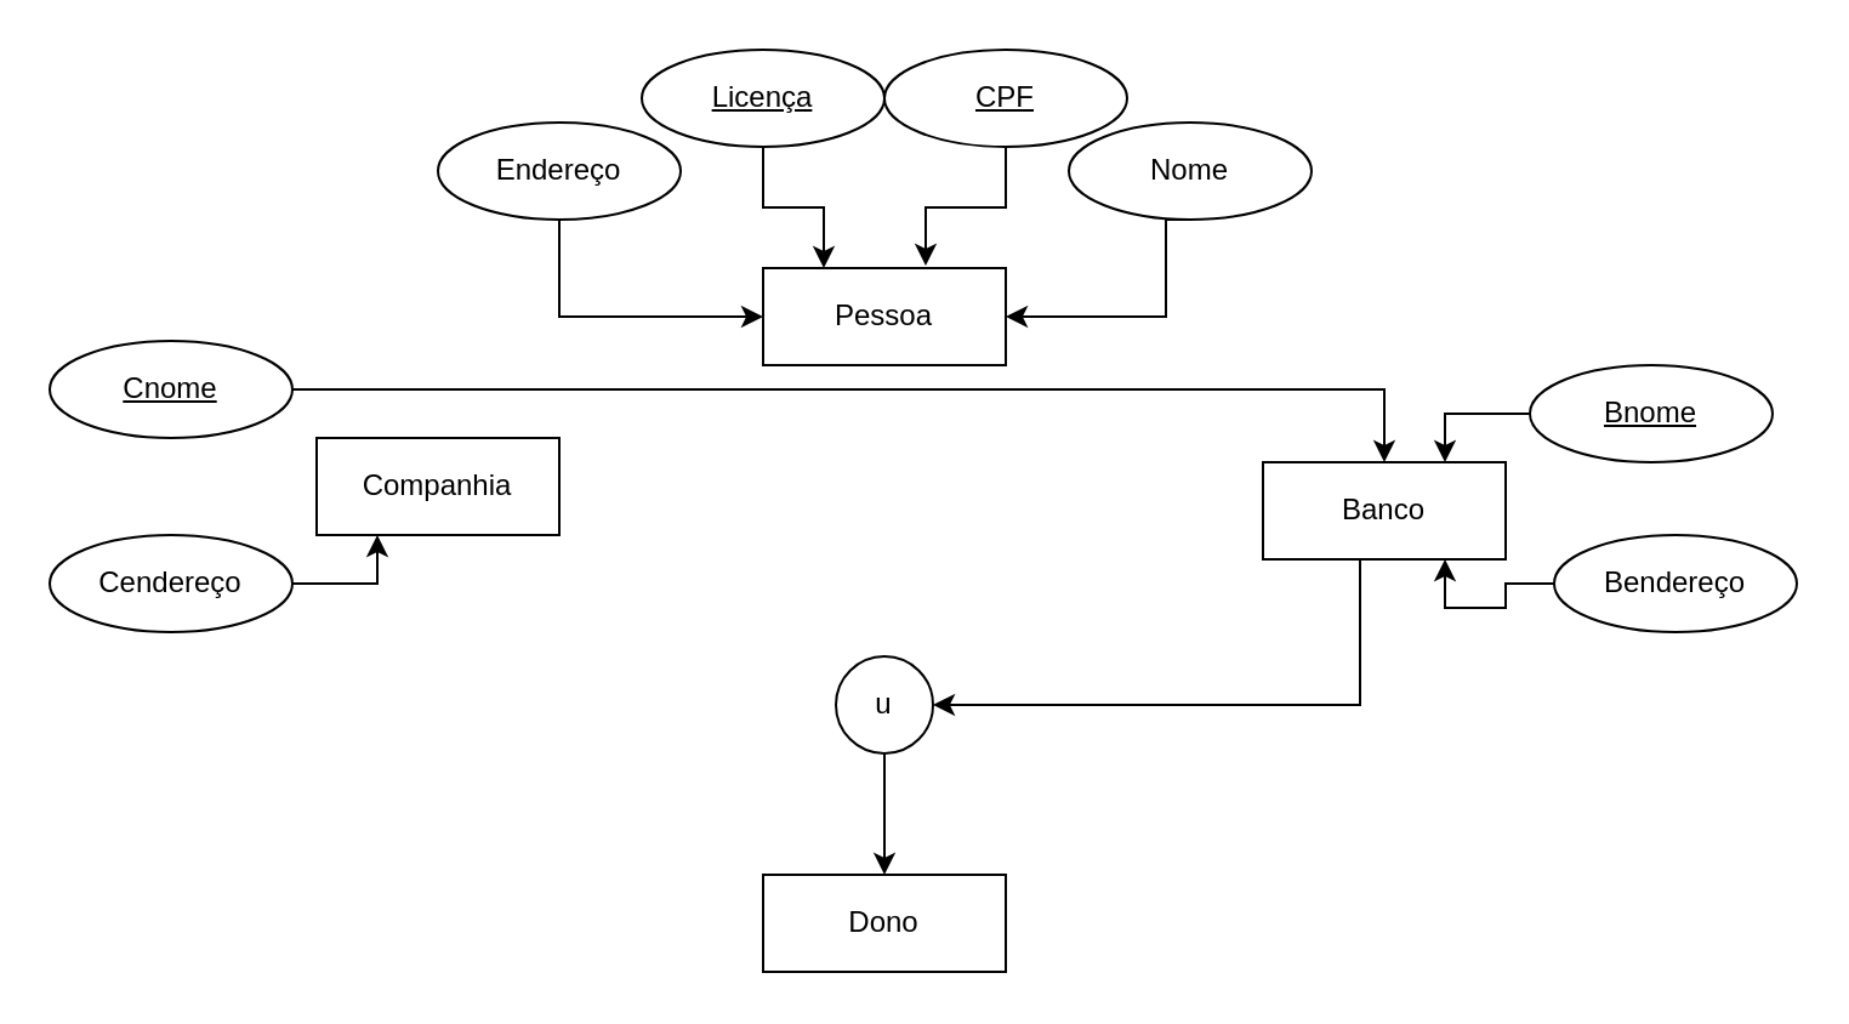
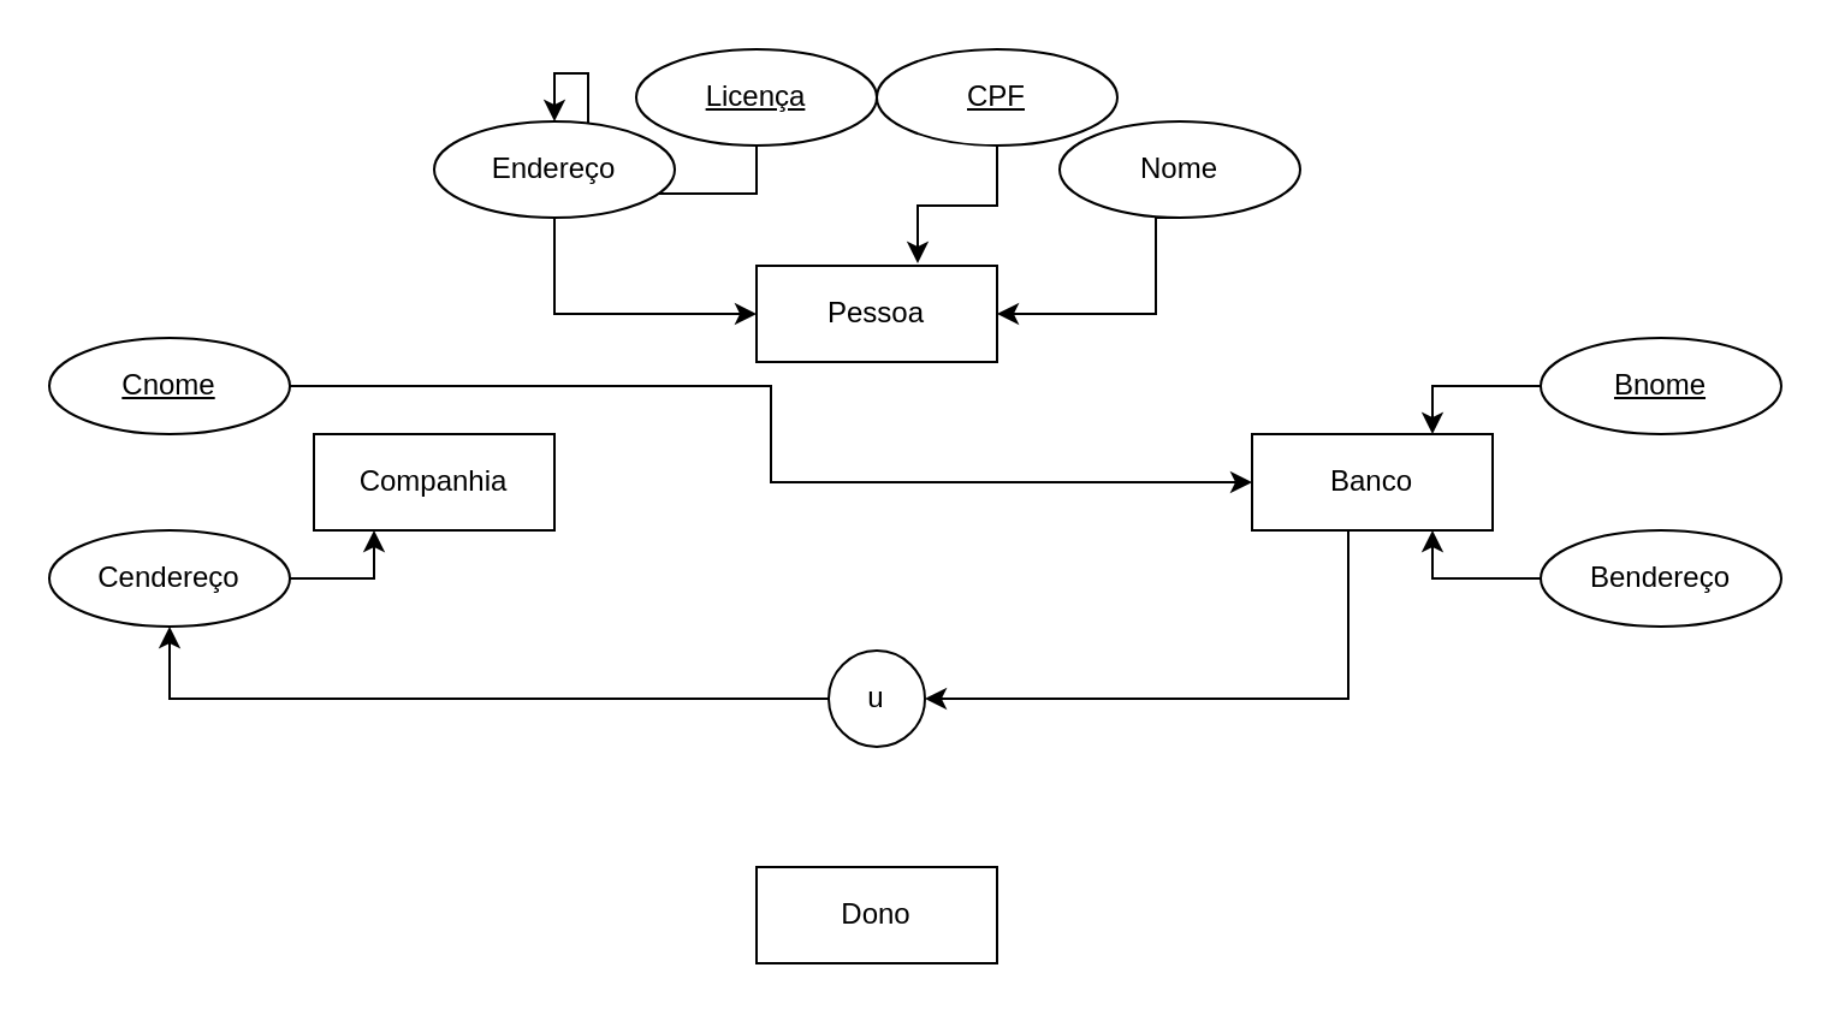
  <mxCell id="0" />
  <mxCell id="1" parent="0" />
  <mxCell id="2" value="Pessoa" style="whiteSpace=wrap;html=1;align=center;" vertex="1" parent="1"><mxGeometry x="314" y="110" width="100" height="40" as="geometry" /></mxCell>
  <mxCell id="3" style="edgeStyle=orthogonalEdgeStyle;rounded=0;orthogonalLoop=1;jettySize=auto;html=1;entryX=1;entryY=0.5;entryDx=0;entryDy=0;" edge="1" parent="1" source="4" target="8"><mxGeometry relative="1" as="geometry"><Array as="points"><mxPoint x="560" y="290" /></Array></mxGeometry></mxCell>
- <mxCell id="4" value="Banco" style="whiteSpace=wrap;html=1;align=center;" vertex="1" parent="1"><mxGeometry x="520" y="190" width="100" height="40" as="geometry" /></mxCell>
+ <mxCell id="4" value="Banco" style="whiteSpace=wrap;html=1;align=center;" vertex="1" parent="1"><mxGeometry x="520" y="180" width="100" height="40" as="geometry" /></mxCell>
  <mxCell id="5" value="Companhia" style="whiteSpace=wrap;html=1;align=center;" vertex="1" parent="1"><mxGeometry x="130" y="180" width="100" height="40" as="geometry" /></mxCell>
  <mxCell id="6" value="Dono" style="whiteSpace=wrap;html=1;align=center;" vertex="1" parent="1"><mxGeometry x="314" y="360" width="100" height="40" as="geometry" /></mxCell>
- <mxCell id="7" style="edgeStyle=orthogonalEdgeStyle;rounded=0;orthogonalLoop=1;jettySize=auto;html=1;entryX=0.5;entryY=0;entryDx=0;entryDy=0;" edge="1" parent="1" source="8" target="6"><mxGeometry relative="1" as="geometry" /></mxCell>
+ <mxCell id="7" style="edgeStyle=orthogonalEdgeStyle;rounded=0;orthogonalLoop=1;jettySize=auto;html=1;" edge="1" parent="1" source="8" target="20"><mxGeometry relative="1" as="geometry" /></mxCell>
  <mxCell id="8" value="u" style="ellipse;whiteSpace=wrap;html=1;aspect=fixed;" vertex="1" parent="1"><mxGeometry x="344" y="270" width="40" height="40" as="geometry" /></mxCell>
  <mxCell id="9" style="edgeStyle=orthogonalEdgeStyle;rounded=0;orthogonalLoop=1;jettySize=auto;html=1;entryX=1;entryY=0.5;entryDx=0;entryDy=0;exitX=0.5;exitY=1;exitDx=0;exitDy=0;" edge="1" parent="1" source="10" target="2"><mxGeometry relative="1" as="geometry"><Array as="points"><mxPoint x="480" y="90" /><mxPoint x="480" y="130" /></Array></mxGeometry></mxCell>
  <mxCell id="10" value="Nome" style="ellipse;whiteSpace=wrap;html=1;align=center;" vertex="1" parent="1"><mxGeometry x="440" y="50" width="100" height="40" as="geometry" /></mxCell>
- <mxCell id="11" style="edgeStyle=orthogonalEdgeStyle;rounded=0;orthogonalLoop=1;jettySize=auto;html=1;entryX=0.25;entryY=0;entryDx=0;entryDy=0;" edge="1" parent="1" source="12" target="2"><mxGeometry relative="1" as="geometry" /></mxCell>
+ <mxCell id="11" style="edgeStyle=orthogonalEdgeStyle;rounded=0;orthogonalLoop=1;jettySize=auto;html=1;" edge="1" parent="1" source="12" target="16"><mxGeometry relative="1" as="geometry" /></mxCell>
  <mxCell id="12" value="Licença" style="ellipse;whiteSpace=wrap;html=1;align=center;fontStyle=4;" vertex="1" parent="1"><mxGeometry x="264" y="20" width="100" height="40" as="geometry" /></mxCell>
  <mxCell id="13" style="edgeStyle=orthogonalEdgeStyle;rounded=0;orthogonalLoop=1;jettySize=auto;html=1;entryX=0.67;entryY=-0.025;entryDx=0;entryDy=0;entryPerimeter=0;" edge="1" parent="1" source="14" target="2"><mxGeometry relative="1" as="geometry" /></mxCell>
  <mxCell id="14" value="CPF" style="ellipse;whiteSpace=wrap;html=1;align=center;fontStyle=4;" vertex="1" parent="1"><mxGeometry x="364" y="20" width="100" height="40" as="geometry" /></mxCell>
  <mxCell id="15" style="edgeStyle=orthogonalEdgeStyle;rounded=0;orthogonalLoop=1;jettySize=auto;html=1;entryX=0;entryY=0.5;entryDx=0;entryDy=0;" edge="1" parent="1" source="16" target="2"><mxGeometry relative="1" as="geometry"><Array as="points"><mxPoint x="230" y="130" /></Array></mxGeometry></mxCell>
  <mxCell id="16" value="Endereço" style="ellipse;whiteSpace=wrap;html=1;align=center;" vertex="1" parent="1"><mxGeometry x="180" y="50" width="100" height="40" as="geometry" /></mxCell>
  <mxCell id="17" style="edgeStyle=orthogonalEdgeStyle;rounded=0;orthogonalLoop=1;jettySize=auto;html=1;" edge="1" parent="1" source="18" target="4"><mxGeometry relative="1" as="geometry" /></mxCell>
  <mxCell id="18" value="Cnome" style="ellipse;whiteSpace=wrap;html=1;align=center;fontStyle=4;" vertex="1" parent="1"><mxGeometry x="20" y="140" width="100" height="40" as="geometry" /></mxCell>
  <mxCell id="19" style="edgeStyle=orthogonalEdgeStyle;rounded=0;orthogonalLoop=1;jettySize=auto;html=1;entryX=0.25;entryY=1;entryDx=0;entryDy=0;" edge="1" parent="1" source="20" target="5"><mxGeometry relative="1" as="geometry" /></mxCell>
  <mxCell id="20" value="Cendereço" style="ellipse;whiteSpace=wrap;html=1;align=center;" vertex="1" parent="1"><mxGeometry x="20" y="220" width="100" height="40" as="geometry" /></mxCell>
  <mxCell id="21" style="edgeStyle=orthogonalEdgeStyle;rounded=0;orthogonalLoop=1;jettySize=auto;html=1;entryX=0.75;entryY=0;entryDx=0;entryDy=0;" edge="1" parent="1" source="22" target="4"><mxGeometry relative="1" as="geometry" /></mxCell>
- <mxCell id="22" value="Bnome" style="ellipse;whiteSpace=wrap;html=1;align=center;fontStyle=4;" vertex="1" parent="1"><mxGeometry x="630" y="150" width="100" height="40" as="geometry" /></mxCell>
+ <mxCell id="22" value="Bnome" style="ellipse;whiteSpace=wrap;html=1;align=center;fontStyle=4;" vertex="1" parent="1"><mxGeometry x="640" y="140" width="100" height="40" as="geometry" /></mxCell>
  <mxCell id="23" style="edgeStyle=orthogonalEdgeStyle;rounded=0;orthogonalLoop=1;jettySize=auto;html=1;entryX=0.75;entryY=1;entryDx=0;entryDy=0;" edge="1" parent="1" source="24" target="4"><mxGeometry relative="1" as="geometry" /></mxCell>
  <mxCell id="24" value="Bendereço" style="ellipse;whiteSpace=wrap;html=1;align=center;" vertex="1" parent="1"><mxGeometry x="640" y="220" width="100" height="40" as="geometry" /></mxCell>
